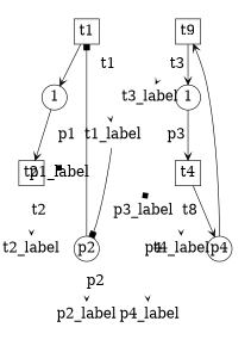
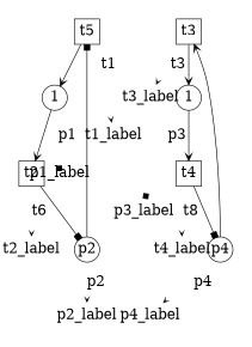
  digraph {
    node [fixedsize=true fontsize=20 shape=plaintext]
    edge [arrowhead=vee fontsize=20]
-   n1 [height=0.5 label=t1 shape=rect width=0.5]
+   n1 [height=0.5 label=t5 shape=rect width=0.5]
    t1_label [height=0.5 width=0.5]
    n3 [height=0.5 label=1 shape=circle width=0.5]
    n4 [height=0.5 label=t2 shape=rect width=0.5]
    p1_label [height=0.1 width=0.1]
    t2_label [height=0.5 width=0.5]
    p2 [height=0.5 shape=circle width=0.5]
    p2_label [height=0.5 width=0.5]
-   n9 [height=0.5 label=t9 shape=rect width=0.5]
+   n9 [height=0.5 label=t3 shape=rect width=0.5]
    t3_label [height=0.5 width=0.5]
    n11 [height=0.5 label=1 shape=circle width=0.5]
    n12 [height=0.5 label=t4 shape=rect width=0.5]
    p3_label [height=0.5 width=0.5]
    t4_label [height=0.5 width=0.5]
    p4 [height=0.5 shape=circle width=0.5]
    p4_label [height=0.5 width=0.5]
    n1 -> t1_label [label=t1 penwidth=0]
    n1 -> n3
    n3 -> n4
    n3 -> p1_label [arrowhead=box label=p1 penwidth=0]
-   n4 -> t2_label [label=t2 penwidth=0]
-   t1_label -> p2 [arrowhead=box]
+   n4 -> t2_label [label=t6 penwidth=0]
+   n4 -> p2 [arrowhead=box]
    p2 -> n1 [arrowhead=box]
    p2 -> p2_label [label=p2 penwidth=0]
    n9 -> t3_label [label=t3 penwidth=0]
    n9 -> n11
    n11 -> n12
    n11 -> p3_label [arrowhead=box label=p3 penwidth=0]
    n12 -> t4_label [label=t8 penwidth=0]
-   n12 -> p4
+   n12 -> p4 [arrowhead=box]
    p4 -> n9
-   p3_label -> p4_label [label=p4 penwidth=0]
+   p4 -> p4_label [label=p4 penwidth=0]
  }
